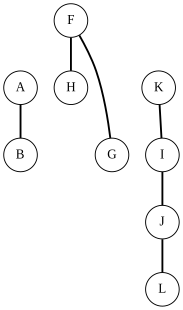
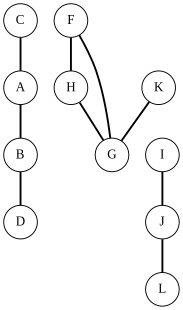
  graph {
    fontname="Liberation Serif"
    node [fontname="Liberation Serif" shape=circle]
    edge [fontname="Liberation Serif" penwidth=2]
    A
    B
+   D
+   C
    F
    H
    G
    I
    J
    L
    K
    A -- B
+   B -- D
+   C -- A
    F -- H
    F -- G
+   H -- G
    I -- J
    J -- L
-   K -- I
+   K -- G
  }
